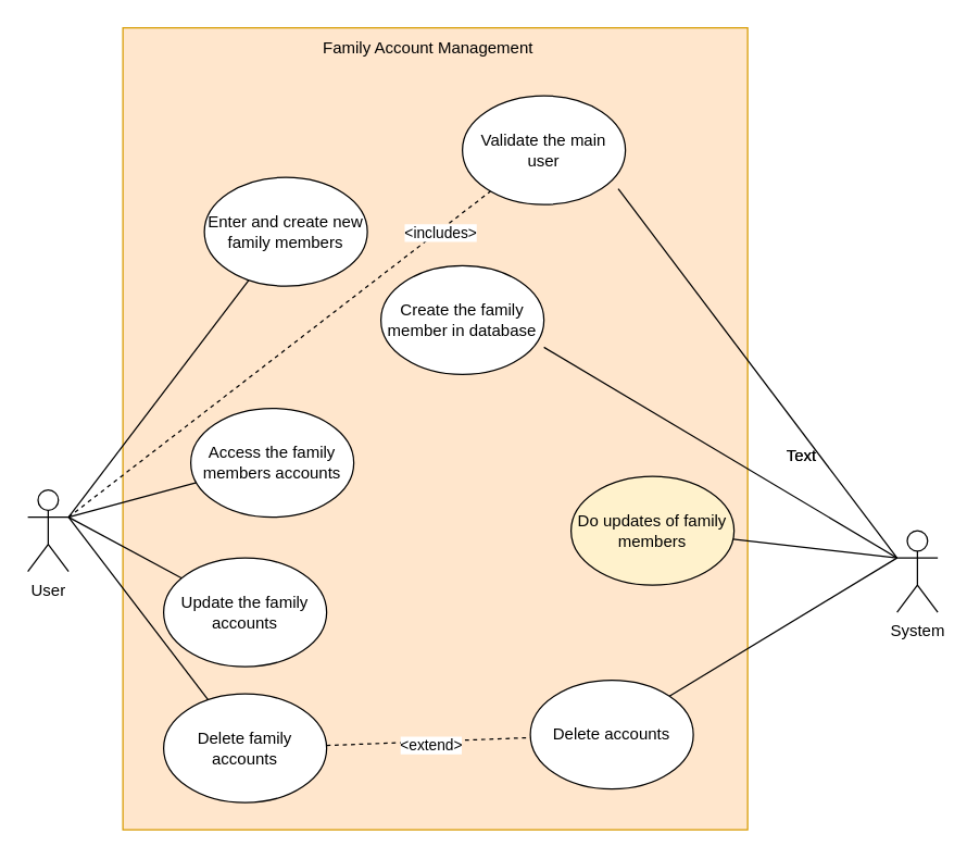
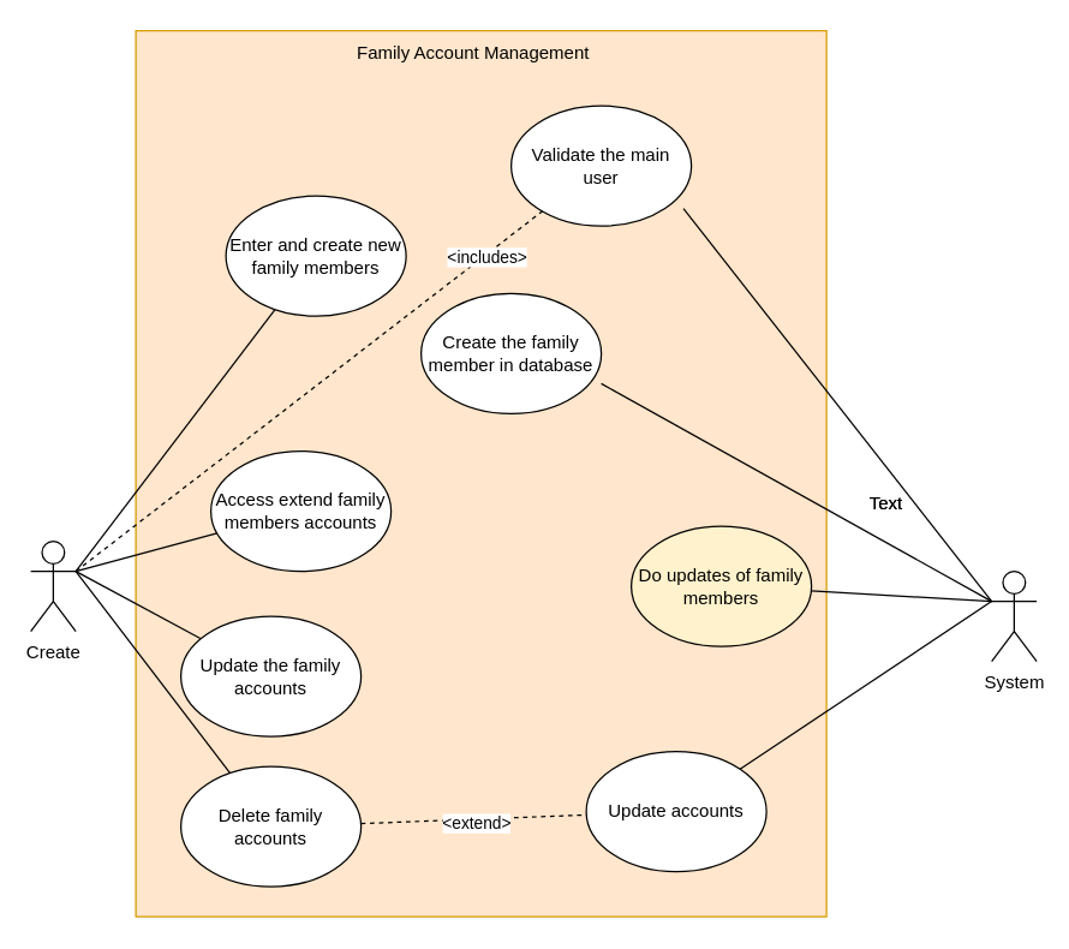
  <mxCell id="0" />
  <mxCell id="1" parent="0" />
  <mxCell id="2" value="" style="rounded=0;whiteSpace=wrap;html=1;fillColor=#ffe6cc;strokeColor=#d79b00;" vertex="1" parent="1"><mxGeometry x="90" y="20" width="460" height="590" as="geometry" /></mxCell>
  <mxCell id="3" style="rounded=0;orthogonalLoop=1;jettySize=auto;html=1;exitX=1;exitY=0.333;exitDx=0;exitDy=0;exitPerimeter=0;endArrow=none;endFill=0;" edge="1" parent="1" source="9" target="13"><mxGeometry relative="1" as="geometry" /></mxCell>
  <mxCell id="4" style="edgeStyle=none;rounded=0;orthogonalLoop=1;jettySize=auto;html=1;exitX=1;exitY=0.333;exitDx=0;exitDy=0;exitPerimeter=0;endArrow=none;endFill=0;" edge="1" parent="1" source="9" target="14"><mxGeometry relative="1" as="geometry" /></mxCell>
  <mxCell id="5" style="edgeStyle=none;rounded=0;orthogonalLoop=1;jettySize=auto;html=1;exitX=1;exitY=0.333;exitDx=0;exitDy=0;exitPerimeter=0;endArrow=none;endFill=0;" edge="1" parent="1" source="9" target="15"><mxGeometry relative="1" as="geometry" /></mxCell>
  <mxCell id="6" style="edgeStyle=none;rounded=0;orthogonalLoop=1;jettySize=auto;html=1;exitX=1;exitY=0.333;exitDx=0;exitDy=0;exitPerimeter=0;endArrow=none;endFill=0;" edge="1" parent="1" source="9" target="18"><mxGeometry relative="1" as="geometry" /></mxCell>
  <mxCell id="7" style="edgeStyle=none;rounded=0;orthogonalLoop=1;jettySize=auto;html=1;exitX=1;exitY=0.333;exitDx=0;exitDy=0;exitPerimeter=0;dashed=1;endArrow=none;endFill=0;" edge="1" parent="1" source="9" target="22"><mxGeometry relative="1" as="geometry" /></mxCell>
  <mxCell id="8" value="&amp;lt;includes&amp;gt;" style="edgeLabel;html=1;align=center;verticalAlign=middle;resizable=0;points=[];" vertex="1" connectable="0" parent="7"><mxGeometry x="0.757" y="-2" relative="1" as="geometry"><mxPoint x="-1" as="offset" /></mxGeometry></mxCell>
- <mxCell id="9" value="User" style="shape=umlActor;verticalLabelPosition=bottom;verticalAlign=top;html=1;outlineConnect=0;" vertex="1" parent="1"><mxGeometry x="20" y="360" width="30" height="60" as="geometry" /></mxCell>
+ <mxCell id="9" value="Create" style="shape=umlActor;verticalLabelPosition=bottom;verticalAlign=top;html=1;outlineConnect=0;" vertex="1" parent="1"><mxGeometry x="20" y="360" width="30" height="60" as="geometry" /></mxCell>
  <mxCell id="10" style="edgeStyle=none;rounded=0;orthogonalLoop=1;jettySize=auto;html=1;exitX=0;exitY=0.333;exitDx=0;exitDy=0;exitPerimeter=0;endArrow=none;endFill=0;" edge="1" parent="1" source="12" target="20"><mxGeometry relative="1" as="geometry" /></mxCell>
  <mxCell id="11" style="edgeStyle=none;rounded=0;orthogonalLoop=1;jettySize=auto;html=1;exitX=0;exitY=0.333;exitDx=0;exitDy=0;exitPerimeter=0;entryX=1;entryY=0;entryDx=0;entryDy=0;endArrow=none;endFill=0;" edge="1" parent="1" source="12" target="19"><mxGeometry relative="1" as="geometry" /></mxCell>
- <mxCell id="12" value="System" style="shape=umlActor;verticalLabelPosition=bottom;verticalAlign=top;html=1;outlineConnect=0;" vertex="1" parent="1"><mxGeometry x="660" y="390" width="30" height="60" as="geometry" /></mxCell>
+ <mxCell id="12" value="System" style="shape=umlActor;verticalLabelPosition=bottom;verticalAlign=top;html=1;outlineConnect=0;" vertex="1" parent="1"><mxGeometry x="660" y="380" width="30" height="60" as="geometry" /></mxCell>
  <mxCell id="13" value="Enter and create new family members" style="ellipse;whiteSpace=wrap;html=1;" vertex="1" parent="1"><mxGeometry x="150" y="130" width="120" height="80" as="geometry" /></mxCell>
- <mxCell id="14" value="Access the family members accounts" style="ellipse;whiteSpace=wrap;html=1;" vertex="1" parent="1"><mxGeometry x="140" y="300" width="120" height="80" as="geometry" /></mxCell>
+ <mxCell id="14" value="Access extend family members accounts" style="ellipse;whiteSpace=wrap;html=1;" vertex="1" parent="1"><mxGeometry x="140" y="300" width="120" height="80" as="geometry" /></mxCell>
  <mxCell id="15" value="Update the family accounts" style="ellipse;whiteSpace=wrap;html=1;" vertex="1" parent="1"><mxGeometry x="120" y="410" width="120" height="80" as="geometry" /></mxCell>
  <mxCell id="16" style="edgeStyle=none;rounded=0;orthogonalLoop=1;jettySize=auto;html=1;dashed=1;endArrow=none;endFill=0;" edge="1" parent="1" source="18" target="19"><mxGeometry relative="1" as="geometry" /></mxCell>
  <mxCell id="17" value="&amp;lt;extend&amp;gt;" style="edgeLabel;html=1;align=center;verticalAlign=middle;resizable=0;points=[];" vertex="1" connectable="0" parent="16"><mxGeometry x="0.029" y="-2" relative="1" as="geometry"><mxPoint as="offset" /></mxGeometry></mxCell>
  <mxCell id="18" value="Delete family accounts" style="ellipse;whiteSpace=wrap;html=1;" vertex="1" parent="1"><mxGeometry x="120" y="510" width="120" height="80" as="geometry" /></mxCell>
- <mxCell id="19" value="Delete accounts" style="ellipse;whiteSpace=wrap;html=1;" vertex="1" parent="1"><mxGeometry x="390" y="500" width="120" height="80" as="geometry" /></mxCell>
+ <mxCell id="19" value="Update accounts" style="ellipse;whiteSpace=wrap;html=1;" vertex="1" parent="1"><mxGeometry x="390" y="500" width="120" height="80" as="geometry" /></mxCell>
  <mxCell id="20" value="Do updates of family members" style="ellipse;whiteSpace=wrap;html=1;fillColor=#fff2cc;" vertex="1" parent="1"><mxGeometry x="420" y="350" width="120" height="80" as="geometry" /></mxCell>
  <mxCell id="21" value="Create the family member in database" style="ellipse;whiteSpace=wrap;html=1;" vertex="1" parent="1"><mxGeometry x="280" y="195" width="120" height="80" as="geometry" /></mxCell>
  <mxCell id="22" value="Validate the main user" style="ellipse;whiteSpace=wrap;html=1;" vertex="1" parent="1"><mxGeometry x="340" y="70" width="120" height="80" as="geometry" /></mxCell>
  <mxCell id="23" style="edgeStyle=none;rounded=0;orthogonalLoop=1;jettySize=auto;html=1;exitX=0;exitY=0.333;exitDx=0;exitDy=0;exitPerimeter=0;entryX=1;entryY=0.75;entryDx=0;entryDy=0;entryPerimeter=0;endArrow=none;endFill=0;" edge="1" parent="1" source="12" target="21"><mxGeometry relative="1" as="geometry" /></mxCell>
  <mxCell id="24" style="edgeStyle=none;rounded=0;orthogonalLoop=1;jettySize=auto;html=1;exitX=0;exitY=0.333;exitDx=0;exitDy=0;exitPerimeter=0;entryX=0.956;entryY=0.856;entryDx=0;entryDy=0;entryPerimeter=0;endArrow=none;endFill=0;" edge="1" parent="1" source="12" target="22"><mxGeometry relative="1" as="geometry" /></mxCell>
  <mxCell id="25" value="Text" style="text;html=1;align=center;verticalAlign=middle;whiteSpace=wrap;rounded=0;" vertex="1" parent="1"><mxGeometry x="560" y="320" width="60" height="30" as="geometry" /></mxCell>
  <mxCell id="26" value="Text" style="text;html=1;align=center;verticalAlign=middle;whiteSpace=wrap;rounded=0;" vertex="1" parent="1"><mxGeometry x="560" y="320" width="60" height="30" as="geometry" /></mxCell>
  <mxCell id="27" value="Family Account Management" style="text;html=1;align=center;verticalAlign=middle;whiteSpace=wrap;rounded=0;" vertex="1" parent="1"><mxGeometry x="230" y="20" width="170" height="30" as="geometry" /></mxCell>
